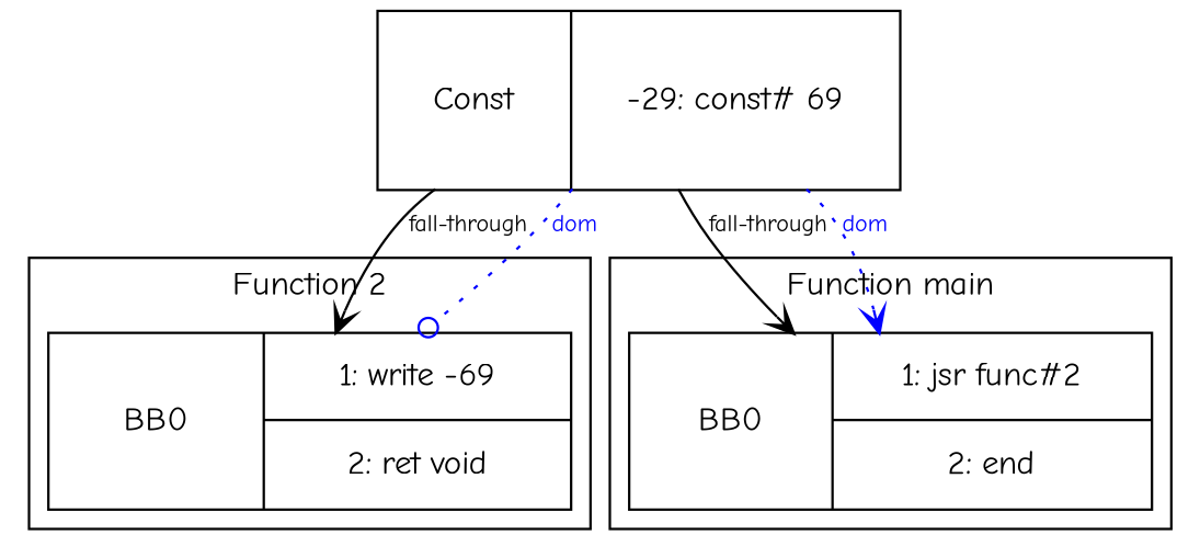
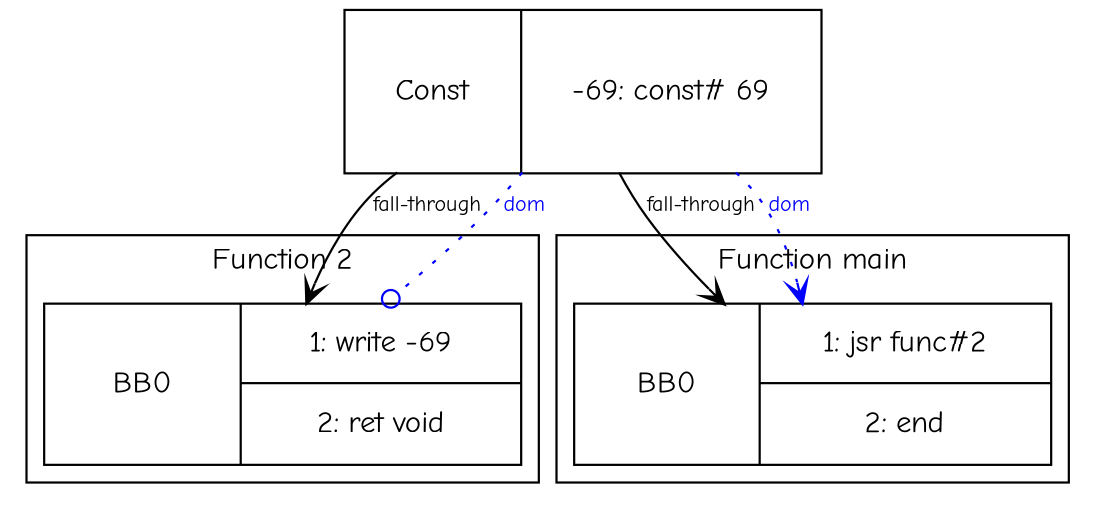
  digraph {
    fontname="Comic Neue"
    node [shape=record fontname="Comic Neue"]
    edge [fontsize=10 arrowhead=vee fontname="Comic Neue"]
    n1 [height=1.0 label="BB0 | {1: write -69 | 2: ret void}" width=3.0]
    n2 [height=1.0 label="BB0 | {1: jsr func#2 | 2: end}" width=3.0]
-   n3 [height=1.0 label="Const | {-29: const# 69}" width=3.0]
+   n3 [height=1.0 label="Const | {-69: const# 69}" width=3.0]
    subgraph cluster_1 {
      label="Function 2"
      nodesep=0.5
      rankdir=TB
      ranksep=1.0
      n1
    }
    subgraph cluster_2 {
      label="Function main"
      nodesep=0.5
      rankdir=TB
      ranksep=1.0
      n2
    }
    subgraph sub_3 {
      n1
      n2
      n3
    }
    n3 -> n1 [label="fall-through"]
    n3 -> n1 [color=blue fontcolor=blue label=dom style=dotted arrowhead=odot]
    n3 -> n2 [label="fall-through"]
    n3 -> n2 [color=blue fontcolor=blue label=dom style=dotted]
  }
